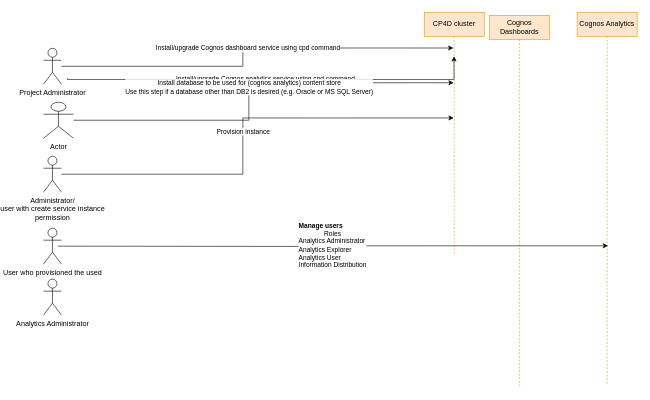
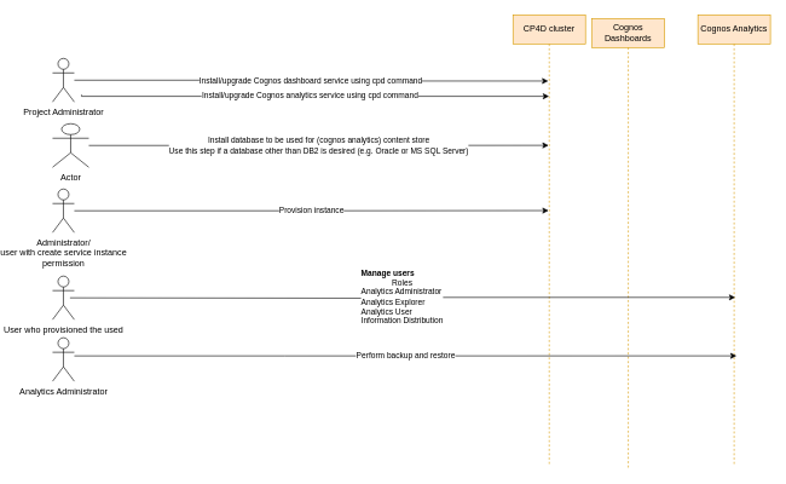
  <mxCell id="0" />
  <mxCell id="1" parent="0" />
  <mxCell id="2" value="Cognos Analytics" style="shape=umlLifeline;perimeter=lifelinePerimeter;whiteSpace=wrap;html=1;container=1;collapsible=0;recursiveResize=0;outlineConnect=0;fillColor=#ffe6cc;strokeColor=#d79b00;" vertex="1" parent="1"><mxGeometry x="910" y="20" width="100" height="620" as="geometry" /></mxCell>
  <mxCell id="3" value="Cognos Dashboards" style="shape=umlLifeline;perimeter=lifelinePerimeter;whiteSpace=wrap;html=1;container=1;collapsible=0;recursiveResize=0;outlineConnect=0;fillColor=#ffe6cc;strokeColor=#d79b00;" vertex="1" parent="1"><mxGeometry x="764" y="25" width="100" height="620" as="geometry" /></mxCell>
- <mxCell id="4" value="CP4D cluster" style="shape=umlLifeline;perimeter=lifelinePerimeter;whiteSpace=wrap;html=1;container=1;collapsible=0;recursiveResize=0;outlineConnect=0;fillColor=#ffe6cc;strokeColor=#d79b00;" vertex="1" parent="1"><mxGeometry x="655" y="20" width="100" height="405" as="geometry" /></mxCell>
+ <mxCell id="4" value="CP4D cluster" style="shape=umlLifeline;perimeter=lifelinePerimeter;whiteSpace=wrap;html=1;container=1;collapsible=0;recursiveResize=0;outlineConnect=0;fillColor=#ffe6cc;strokeColor=#d79b00;" vertex="1" parent="1"><mxGeometry x="655" y="20" width="100" height="620" as="geometry" /></mxCell>
  <mxCell id="5" value="Install/upgrade Cognos dashboard service using cpd command" style="edgeStyle=orthogonalEdgeStyle;rounded=0;orthogonalLoop=1;jettySize=auto;html=1;entryX=0.486;entryY=0.147;entryDx=0;entryDy=0;entryPerimeter=0;" edge="1" parent="1" source="8" target="4"><mxGeometry relative="1" as="geometry" /></mxCell>
  <mxCell id="6" style="edgeStyle=orthogonalEdgeStyle;rounded=0;orthogonalLoop=1;jettySize=auto;html=1;entryX=0.497;entryY=0.181;entryDx=0;entryDy=0;entryPerimeter=0;" edge="1" parent="1" target="4"><mxGeometry relative="1" as="geometry"><mxPoint x="60" y="130" as="sourcePoint" /><Array as="points"><mxPoint x="60" y="132" /></Array></mxGeometry></mxCell>
  <mxCell id="7" value="Install/upgrade Cognos analytics service using cpd command" style="edgeLabel;html=1;align=center;verticalAlign=middle;resizable=0;points=[];" vertex="1" connectable="0" parent="6"><mxGeometry x="-0.224" relative="1" as="geometry"><mxPoint x="65.24" y="-1.98" as="offset" /></mxGeometry></mxCell>
  <mxCell id="8" value="Project Administrator" style="shape=umlActor;verticalLabelPosition=bottom;verticalAlign=top;html=1;" vertex="1" parent="1"><mxGeometry x="20" y="80" width="30" height="60" as="geometry" /></mxCell>
  <mxCell id="9" value="Install database to be used for (cognos analytics) content store&lt;br&gt;Use this step if a database other than DB2 is desired (e.g. Oracle or MS SQL Server)" style="edgeStyle=orthogonalEdgeStyle;rounded=0;orthogonalLoop=1;jettySize=auto;html=1;entryX=0.491;entryY=0.29;entryDx=0;entryDy=0;entryPerimeter=0;" edge="1" parent="1" source="10" target="4"><mxGeometry relative="1" as="geometry" /></mxCell>
  <mxCell id="10" value="Actor" style="shape=umlActor;verticalLabelPosition=bottom;verticalAlign=top;html=1;" vertex="1" parent="1"><mxGeometry x="20" y="170" width="50" height="60" as="geometry" /></mxCell>
  <mxCell id="11" value="Provision instance" style="edgeStyle=orthogonalEdgeStyle;rounded=0;orthogonalLoop=1;jettySize=auto;html=1;entryX=0.491;entryY=0.435;entryDx=0;entryDy=0;entryPerimeter=0;" edge="1" parent="1" source="12" target="4"><mxGeometry relative="1" as="geometry"><mxPoint x="600" y="260" as="targetPoint" /><Array as="points" /></mxGeometry></mxCell>
  <mxCell id="12" value="Administrator/&lt;br&gt;user with create service instance &lt;br&gt;permission" style="shape=umlActor;verticalLabelPosition=bottom;verticalAlign=top;html=1;" vertex="1" parent="1"><mxGeometry x="20" y="260" width="30" height="60" as="geometry" /></mxCell>
  <mxCell id="13" value="&lt;div style=&quot;text-align: left&quot;&gt;&lt;b&gt;Manage users&lt;/b&gt;&lt;/div&gt;&lt;div&gt;Roles&lt;/div&gt;&lt;div style=&quot;text-align: left&quot;&gt;Analytics Administrator&lt;/div&gt;&lt;div style=&quot;text-align: left&quot;&gt;Analytics Explorer&lt;/div&gt;&lt;div style=&quot;text-align: left&quot;&gt;Analytics User&lt;/div&gt;&lt;div style=&quot;text-align: left&quot;&gt;Information Distribution&lt;/div&gt;" style="edgeStyle=orthogonalEdgeStyle;rounded=0;orthogonalLoop=1;jettySize=auto;html=1;entryX=0.515;entryY=0.628;entryDx=0;entryDy=0;entryPerimeter=0;" edge="1" parent="1" target="2"><mxGeometry relative="1" as="geometry"><mxPoint x="44" y="410" as="sourcePoint" /><mxPoint x="704" y="410" as="targetPoint" /></mxGeometry></mxCell>
  <mxCell id="14" value="User who provisioned the used" style="shape=umlActor;verticalLabelPosition=bottom;verticalAlign=top;html=1;" vertex="1" parent="1"><mxGeometry x="20" y="380" width="30" height="60" as="geometry" /></mxCell>
+ <mxCell id="15" value="Perform backup and restore" style="edgeStyle=orthogonalEdgeStyle;rounded=0;orthogonalLoop=1;jettySize=auto;html=1;entryX=0.533;entryY=0.758;entryDx=0;entryDy=0;entryPerimeter=0;" edge="1" parent="1" source="16" target="2"><mxGeometry relative="1" as="geometry"><Array as="points"><mxPoint x="340" y="490" /><mxPoint x="340" y="490" /></Array></mxGeometry></mxCell>
  <mxCell id="16" value="Analytics Administrator" style="shape=umlActor;verticalLabelPosition=bottom;verticalAlign=top;html=1;" vertex="1" parent="1"><mxGeometry x="20" y="465" width="30" height="60" as="geometry" /></mxCell>
